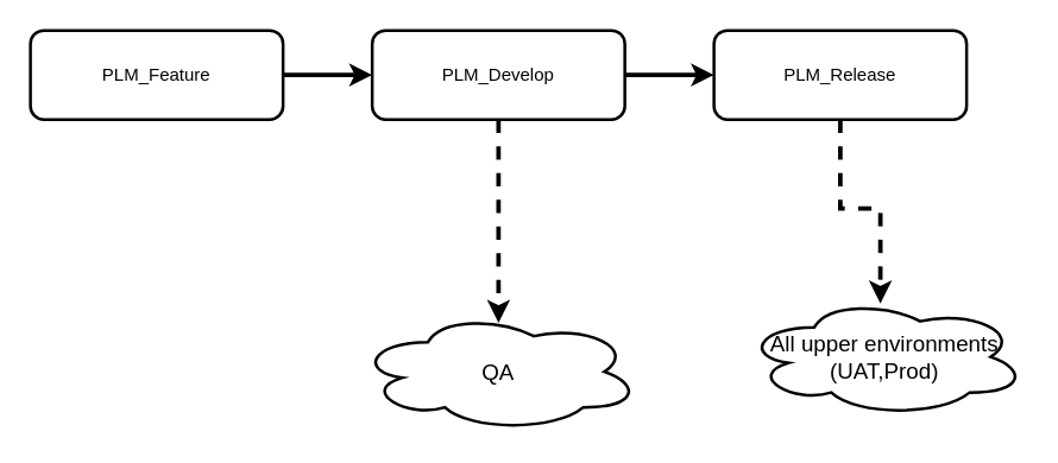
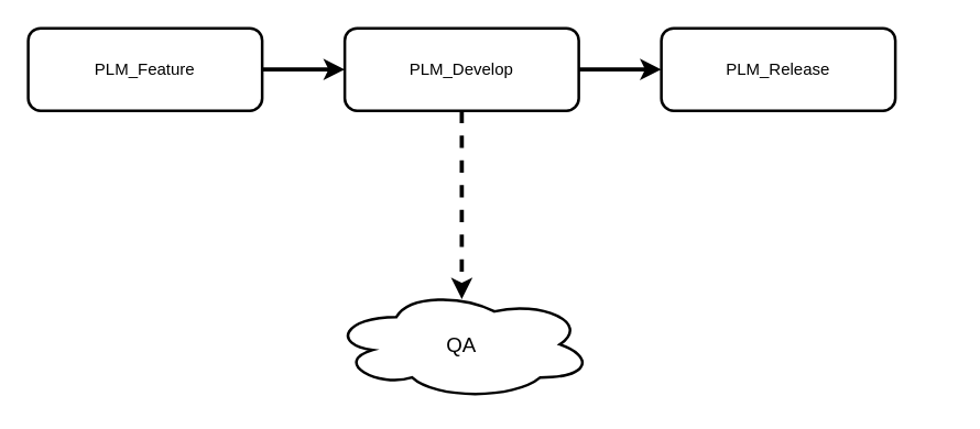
  <mxCell id="0" />
  <mxCell id="1" parent="0" />
  <mxCell id="2" value="" style="edgeStyle=orthogonalEdgeStyle;rounded=0;orthogonalLoop=1;jettySize=auto;html=1;strokeWidth=3;" edge="1" parent="1" source="3" target="6"><mxGeometry relative="1" as="geometry" /></mxCell>
  <mxCell id="3" value="PLM_Feature" style="rounded=1;whiteSpace=wrap;html=1;strokeWidth=2;" vertex="1" parent="1"><mxGeometry x="20" y="20" width="170" height="60" as="geometry" /></mxCell>
  <mxCell id="4" value="" style="edgeStyle=orthogonalEdgeStyle;rounded=0;orthogonalLoop=1;jettySize=auto;html=1;strokeWidth=3;" edge="1" parent="1" source="6" target="8"><mxGeometry relative="1" as="geometry" /></mxCell>
  <mxCell id="5" style="edgeStyle=orthogonalEdgeStyle;rounded=0;orthogonalLoop=1;jettySize=auto;html=1;entryX=0.5;entryY=0.088;entryDx=0;entryDy=0;entryPerimeter=0;dashed=1;strokeWidth=3;" edge="1" parent="1" source="6" target="9"><mxGeometry relative="1" as="geometry" /></mxCell>
  <mxCell id="6" value="PLM_Develop" style="rounded=1;whiteSpace=wrap;html=1;strokeWidth=2;" vertex="1" parent="1"><mxGeometry x="250" y="20" width="170" height="60" as="geometry" /></mxCell>
- <mxCell id="7" style="edgeStyle=orthogonalEdgeStyle;rounded=0;orthogonalLoop=1;jettySize=auto;html=1;dashed=1;strokeWidth=3;entryX=0.484;entryY=0.05;entryDx=0;entryDy=0;entryPerimeter=0;" edge="1" parent="1" source="8" target="10"><mxGeometry relative="1" as="geometry"><mxPoint x="590" y="190" as="targetPoint" /></mxGeometry></mxCell>
  <mxCell id="8" value="PLM_Release" style="rounded=1;whiteSpace=wrap;html=1;strokeWidth=2;" vertex="1" parent="1"><mxGeometry x="480" y="20" width="170" height="60" as="geometry" /></mxCell>
  <mxCell id="9" value="&lt;font style=&quot;font-size: 15px&quot;&gt;QA&lt;/font&gt;" style="ellipse;shape=cloud;whiteSpace=wrap;html=1;strokeWidth=2;" vertex="1" parent="1"><mxGeometry x="240" y="210" width="190" height="80" as="geometry" /></mxCell>
- <mxCell id="10" value="&lt;font style=&quot;font-size: 15px&quot;&gt;All upper environments (UAT,Prod)&lt;/font&gt;" style="ellipse;shape=cloud;whiteSpace=wrap;html=1;strokeWidth=2;" vertex="1" parent="1"><mxGeometry x="500" y="200" width="190" height="80" as="geometry" /></mxCell>
